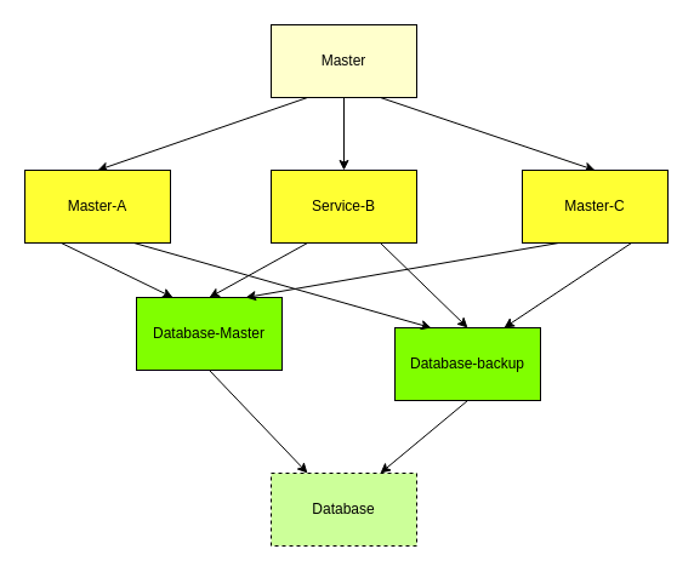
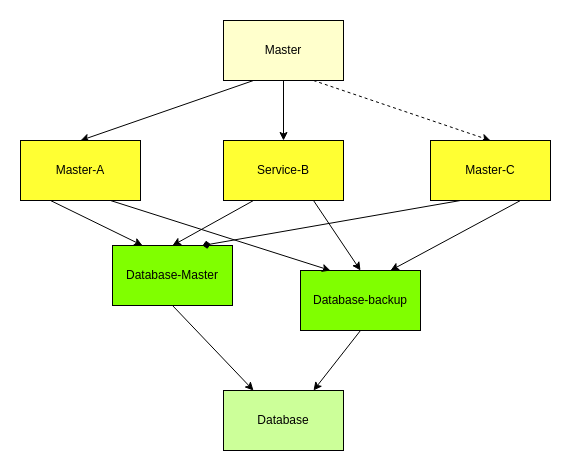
  <mxCell id="0" />
  <mxCell id="1" parent="0" />
  <mxCell id="2" style="rounded=0;orthogonalLoop=1;jettySize=auto;html=1;exitX=0.25;exitY=1;exitDx=0;exitDy=0;entryX=0.5;entryY=0;entryDx=0;entryDy=0;" edge="1" parent="1" source="5" target="19"><mxGeometry relative="1" as="geometry" /></mxCell>
  <mxCell id="3" style="rounded=0;orthogonalLoop=1;jettySize=auto;html=1;exitX=0.5;exitY=1;exitDx=0;exitDy=0;" edge="1" parent="1" source="5" target="16"><mxGeometry relative="1" as="geometry" /></mxCell>
- <mxCell id="4" style="rounded=0;orthogonalLoop=1;jettySize=auto;html=1;exitX=0.75;exitY=1;exitDx=0;exitDy=0;entryX=0.5;entryY=0;entryDx=0;entryDy=0;" edge="1" parent="1" source="5" target="13"><mxGeometry relative="1" as="geometry" /></mxCell>
+ <mxCell id="4" style="rounded=0;orthogonalLoop=1;jettySize=auto;html=1;exitX=0.75;exitY=1;exitDx=0;exitDy=0;entryX=0.5;entryY=0;entryDx=0;entryDy=0;dashed=1;" edge="1" parent="1" source="5" target="13"><mxGeometry relative="1" as="geometry" /></mxCell>
  <mxCell id="5" value="Master" style="rounded=0;whiteSpace=wrap;html=1;fillColor=#FFFFCC;" vertex="1" parent="1"><mxGeometry x="223" y="20" width="120" height="60" as="geometry" /></mxCell>
- <mxCell id="6" value="Database" style="rounded=0;whiteSpace=wrap;html=1;fillColor=#CCFF99;dashed=1;" vertex="1" parent="1"><mxGeometry x="223" y="390" width="120" height="60" as="geometry" /></mxCell>
+ <mxCell id="6" value="Database" style="rounded=0;whiteSpace=wrap;html=1;fillColor=#CCFF99;" vertex="1" parent="1"><mxGeometry x="223" y="390" width="120" height="60" as="geometry" /></mxCell>
  <mxCell id="7" style="rounded=0;orthogonalLoop=1;jettySize=auto;html=1;exitX=0.5;exitY=1;exitDx=0;exitDy=0;entryX=0.75;entryY=0;entryDx=0;entryDy=0;" edge="1" parent="1" source="8" target="6"><mxGeometry relative="1" as="geometry" /></mxCell>
- <mxCell id="8" value="Database-backup" style="rounded=0;whiteSpace=wrap;html=1;fillColor=#80FF00;" vertex="1" parent="1"><mxGeometry x="325" y="270" width="120" height="60" as="geometry" /></mxCell>
+ <mxCell id="8" value="Database-backup" style="rounded=0;whiteSpace=wrap;html=1;fillColor=#80FF00;" vertex="1" parent="1"><mxGeometry x="300" y="270" width="120" height="60" as="geometry" /></mxCell>
  <mxCell id="9" style="rounded=0;orthogonalLoop=1;jettySize=auto;html=1;exitX=0.5;exitY=1;exitDx=0;exitDy=0;entryX=0.25;entryY=0;entryDx=0;entryDy=0;" edge="1" parent="1" source="10" target="6"><mxGeometry relative="1" as="geometry" /></mxCell>
  <mxCell id="10" value="Database-Master" style="rounded=0;whiteSpace=wrap;html=1;fillColor=#80FF00;" vertex="1" parent="1"><mxGeometry x="112" y="245" width="120" height="60" as="geometry" /></mxCell>
- <mxCell id="11" style="rounded=0;orthogonalLoop=1;jettySize=auto;html=1;exitX=0.25;exitY=1;exitDx=0;exitDy=0;entryX=0.75;entryY=0;entryDx=0;entryDy=0;" edge="1" parent="1" source="13" target="10"><mxGeometry relative="1" as="geometry" /></mxCell>
+ <mxCell id="11" style="rounded=0;orthogonalLoop=1;jettySize=auto;html=1;exitX=0.25;exitY=1;exitDx=0;exitDy=0;entryX=0.75;entryY=0;entryDx=0;entryDy=0;endArrow=diamond;" edge="1" parent="1" source="13" target="10"><mxGeometry relative="1" as="geometry" /></mxCell>
  <mxCell id="12" style="rounded=0;orthogonalLoop=1;jettySize=auto;html=1;exitX=0.75;exitY=1;exitDx=0;exitDy=0;entryX=0.75;entryY=0;entryDx=0;entryDy=0;" edge="1" parent="1" source="13" target="8"><mxGeometry relative="1" as="geometry" /></mxCell>
  <mxCell id="13" value="Master-C" style="rounded=0;whiteSpace=wrap;html=1;fillColor=#FFFF33;" vertex="1" parent="1"><mxGeometry x="430" y="140" width="120" height="60" as="geometry" /></mxCell>
  <mxCell id="14" style="rounded=0;orthogonalLoop=1;jettySize=auto;html=1;exitX=0.75;exitY=1;exitDx=0;exitDy=0;entryX=0.5;entryY=0;entryDx=0;entryDy=0;" edge="1" parent="1" source="16" target="8"><mxGeometry relative="1" as="geometry" /></mxCell>
  <mxCell id="15" style="edgeStyle=none;rounded=0;orthogonalLoop=1;jettySize=auto;html=1;exitX=0.25;exitY=1;exitDx=0;exitDy=0;entryX=0.5;entryY=0;entryDx=0;entryDy=0;" edge="1" parent="1" source="16" target="10"><mxGeometry relative="1" as="geometry" /></mxCell>
  <mxCell id="16" value="Service-B" style="rounded=0;whiteSpace=wrap;html=1;fillColor=#FFFF33;" vertex="1" parent="1"><mxGeometry x="223" y="140" width="120" height="60" as="geometry" /></mxCell>
  <mxCell id="17" style="rounded=0;orthogonalLoop=1;jettySize=auto;html=1;exitX=0.25;exitY=1;exitDx=0;exitDy=0;entryX=0.25;entryY=0;entryDx=0;entryDy=0;" edge="1" parent="1" source="19" target="10"><mxGeometry relative="1" as="geometry" /></mxCell>
  <mxCell id="18" style="rounded=0;orthogonalLoop=1;jettySize=auto;html=1;exitX=0.75;exitY=1;exitDx=0;exitDy=0;entryX=0.25;entryY=0;entryDx=0;entryDy=0;" edge="1" parent="1" source="19" target="8"><mxGeometry relative="1" as="geometry" /></mxCell>
  <mxCell id="19" value="Master-A" style="rounded=0;whiteSpace=wrap;html=1;fillColor=#FFFF33;" vertex="1" parent="1"><mxGeometry x="20" y="140" width="120" height="60" as="geometry" /></mxCell>
